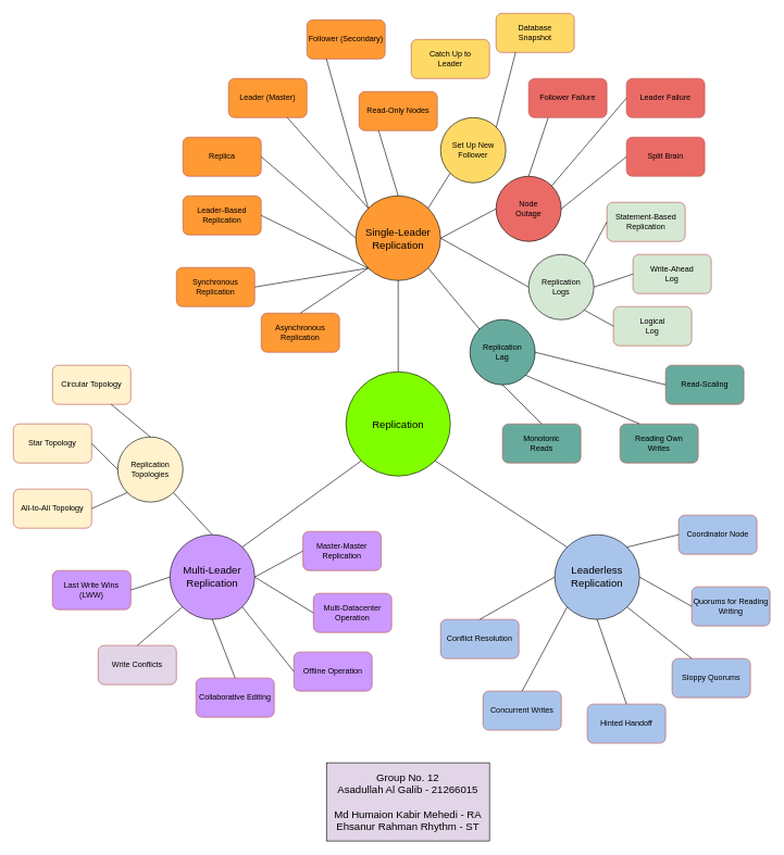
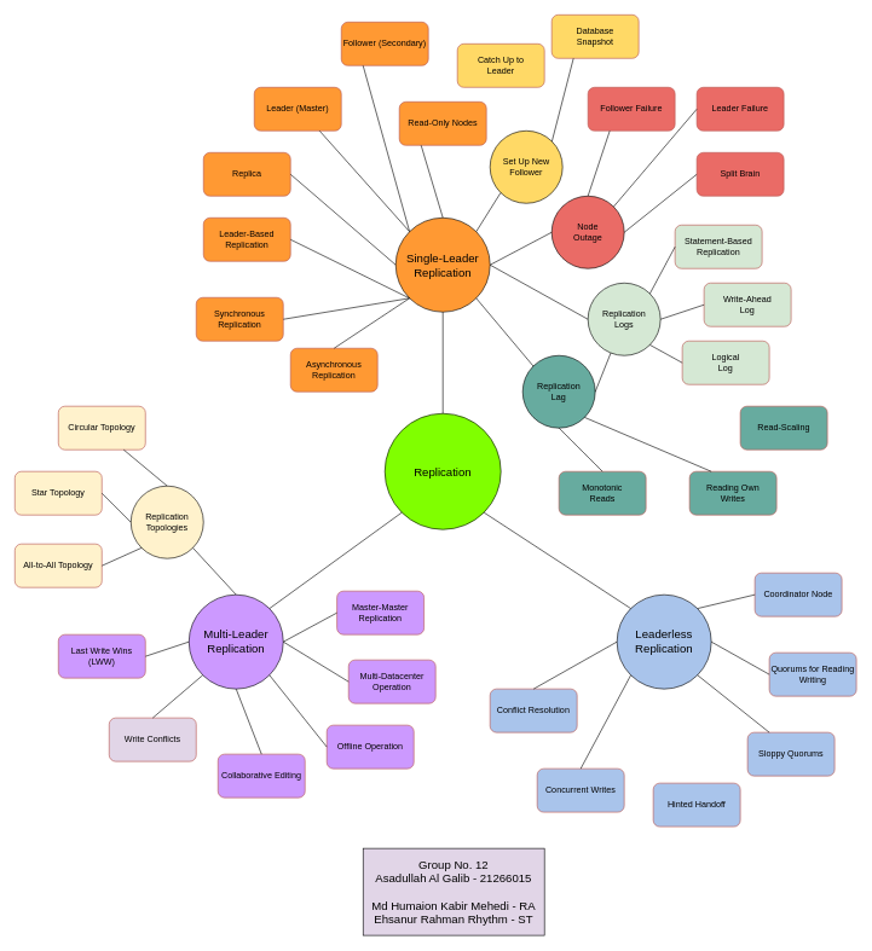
  <mxCell id="0" />
  <mxCell id="1" parent="0" />
  <mxCell id="2" value="Replication" style="ellipse;whiteSpace=wrap;html=1;aspect=fixed;fillColor=#80FF00;fontSize=16;" vertex="1" parent="1"><mxGeometry x="530" y="570" width="160" height="160" as="geometry" /></mxCell>
  <mxCell id="3" value="Single-Leader Replication" style="ellipse;whiteSpace=wrap;html=1;aspect=fixed;fillColor=#FF9933;fontSize=16;" vertex="1" parent="1"><mxGeometry x="545" y="300" width="130" height="130" as="geometry" /></mxCell>
  <mxCell id="4" value="Multi-Leader Replication" style="ellipse;whiteSpace=wrap;html=1;aspect=fixed;fillColor=#CC99FF;fontSize=16;" vertex="1" parent="1"><mxGeometry x="260" y="820" width="130" height="130" as="geometry" /></mxCell>
  <mxCell id="5" value="Set Up New Follower" style="ellipse;whiteSpace=wrap;html=1;aspect=fixed;fillColor=#FFD966;fontSize=12;" vertex="1" parent="1"><mxGeometry x="675" y="180" width="100" height="100" as="geometry" /></mxCell>
  <mxCell id="6" value="Leaderless Replication" style="ellipse;whiteSpace=wrap;html=1;aspect=fixed;fillColor=#A9C4EB;fontSize=16;" vertex="1" parent="1"><mxGeometry x="850" y="820" width="130" height="130" as="geometry" /></mxCell>
  <mxCell id="7" value="" style="endArrow=none;html=1;rounded=0;exitX=1;exitY=0;exitDx=0;exitDy=0;entryX=0;entryY=1;entryDx=0;entryDy=0;" edge="1" parent="1" source="4" target="2"><mxGeometry width="50" height="50" relative="1" as="geometry"><mxPoint x="560" y="690" as="sourcePoint" /><mxPoint x="610" y="640" as="targetPoint" /></mxGeometry></mxCell>
  <mxCell id="8" value="" style="endArrow=none;html=1;rounded=0;exitX=0;exitY=0;exitDx=0;exitDy=0;entryX=1;entryY=1;entryDx=0;entryDy=0;" edge="1" parent="1" source="6" target="2"><mxGeometry width="50" height="50" relative="1" as="geometry"><mxPoint x="381" y="849" as="sourcePoint" /><mxPoint x="563" y="717" as="targetPoint" /></mxGeometry></mxCell>
  <mxCell id="9" value="" style="endArrow=none;html=1;rounded=0;exitX=0.5;exitY=0;exitDx=0;exitDy=0;entryX=0.5;entryY=1;entryDx=0;entryDy=0;" edge="1" parent="1" source="2" target="3"><mxGeometry width="50" height="50" relative="1" as="geometry"><mxPoint x="879" y="849" as="sourcePoint" /><mxPoint x="677" y="717" as="targetPoint" /></mxGeometry></mxCell>
  <mxCell id="10" value="Leader-Based Replication" style="rounded=1;whiteSpace=wrap;html=1;fillColor=#FF9933;strokeColor=#b85450;" vertex="1" parent="1"><mxGeometry x="280" y="300" width="120" height="60" as="geometry" /></mxCell>
  <mxCell id="11" value="Replica" style="rounded=1;whiteSpace=wrap;html=1;fillColor=#FF9933;strokeColor=#b85450;" vertex="1" parent="1"><mxGeometry x="280" y="210" width="120" height="60" as="geometry" /></mxCell>
  <mxCell id="12" value="Leader (Master)" style="rounded=1;whiteSpace=wrap;html=1;fillColor=#FF9933;strokeColor=#b85450;" vertex="1" parent="1"><mxGeometry x="350" y="120" width="120" height="60" as="geometry" /></mxCell>
  <mxCell id="13" value="Follower (Secondary)" style="rounded=1;whiteSpace=wrap;html=1;fillColor=#FF9933;strokeColor=#b85450;" vertex="1" parent="1"><mxGeometry x="470" y="30" width="120" height="60" as="geometry" /></mxCell>
  <mxCell id="14" value="Read-Only Nodes" style="rounded=1;whiteSpace=wrap;html=1;fillColor=#FF9933;strokeColor=#b85450;" vertex="1" parent="1"><mxGeometry x="550" y="140" width="120" height="60" as="geometry" /></mxCell>
  <mxCell id="15" value="Synchronous Replication" style="rounded=1;whiteSpace=wrap;html=1;fillColor=#FF9933;strokeColor=#b85450;" vertex="1" parent="1"><mxGeometry x="270" y="410" width="120" height="60" as="geometry" /></mxCell>
  <mxCell id="16" value="Asynchronous Replication" style="rounded=1;whiteSpace=wrap;html=1;fillColor=#FF9933;strokeColor=#b85450;" vertex="1" parent="1"><mxGeometry x="400" y="480" width="120" height="60" as="geometry" /></mxCell>
  <mxCell id="17" value="Catch Up to &lt;br&gt;Leader" style="rounded=1;whiteSpace=wrap;html=1;fillColor=#FFD966;strokeColor=#b85450;" vertex="1" parent="1"><mxGeometry x="630" y="60" width="120" height="60" as="geometry" /></mxCell>
  <mxCell id="18" value="Database &lt;br&gt;Snapshot" style="rounded=1;whiteSpace=wrap;html=1;fillColor=#FFD966;strokeColor=#b85450;" vertex="1" parent="1"><mxGeometry x="760" y="20" width="120" height="60" as="geometry" /></mxCell>
  <mxCell id="19" value="Node &lt;br&gt;Outage" style="ellipse;whiteSpace=wrap;html=1;aspect=fixed;fillColor=#EA6B66;fontSize=12;" vertex="1" parent="1"><mxGeometry x="760" y="270" width="100" height="100" as="geometry" /></mxCell>
  <mxCell id="20" value="Split Brain" style="rounded=1;whiteSpace=wrap;html=1;fillColor=#EA6B66;strokeColor=#b85450;" vertex="1" parent="1"><mxGeometry x="960" y="210" width="120" height="60" as="geometry" /></mxCell>
  <mxCell id="21" value="Follower Failure" style="rounded=1;whiteSpace=wrap;html=1;fillColor=#EA6B66;strokeColor=#b85450;" vertex="1" parent="1"><mxGeometry x="810" y="120" width="120" height="60" as="geometry" /></mxCell>
  <mxCell id="22" value="Leader Failure" style="rounded=1;whiteSpace=wrap;html=1;fillColor=#EA6B66;strokeColor=#b85450;" vertex="1" parent="1"><mxGeometry x="960" y="120" width="120" height="60" as="geometry" /></mxCell>
  <mxCell id="23" value="" style="endArrow=none;html=1;rounded=0;exitX=1;exitY=0.5;exitDx=0;exitDy=0;entryX=0;entryY=1;entryDx=0;entryDy=0;" edge="1" parent="1" source="15" target="3"><mxGeometry width="50" height="50" relative="1" as="geometry"><mxPoint x="560" y="380" as="sourcePoint" /><mxPoint x="610" y="330" as="targetPoint" /></mxGeometry></mxCell>
  <mxCell id="24" value="" style="endArrow=none;html=1;rounded=0;exitX=1;exitY=0.5;exitDx=0;exitDy=0;entryX=0;entryY=1;entryDx=0;entryDy=0;" edge="1" parent="1" source="10" target="3"><mxGeometry width="50" height="50" relative="1" as="geometry"><mxPoint x="495" y="460" as="sourcePoint" /><mxPoint x="574" y="421" as="targetPoint" /></mxGeometry></mxCell>
  <mxCell id="25" value="" style="endArrow=none;html=1;rounded=0;exitX=1;exitY=0.5;exitDx=0;exitDy=0;entryX=0;entryY=0.5;entryDx=0;entryDy=0;" edge="1" parent="1" source="11" target="3"><mxGeometry width="50" height="50" relative="1" as="geometry"><mxPoint x="420" y="410" as="sourcePoint" /><mxPoint x="574" y="421" as="targetPoint" /></mxGeometry></mxCell>
  <mxCell id="26" value="" style="endArrow=none;html=1;rounded=0;exitX=0.75;exitY=1;exitDx=0;exitDy=0;entryX=0;entryY=0;entryDx=0;entryDy=0;" edge="1" parent="1" source="12" target="3"><mxGeometry width="50" height="50" relative="1" as="geometry"><mxPoint x="490" y="210" as="sourcePoint" /><mxPoint x="555" y="375" as="targetPoint" /></mxGeometry></mxCell>
  <mxCell id="27" value="" style="endArrow=none;html=1;rounded=0;exitX=0.25;exitY=1;exitDx=0;exitDy=0;entryX=0;entryY=0;entryDx=0;entryDy=0;" edge="1" parent="1" source="13" target="3"><mxGeometry width="50" height="50" relative="1" as="geometry"><mxPoint x="510" y="160" as="sourcePoint" /><mxPoint x="574" y="329" as="targetPoint" /></mxGeometry></mxCell>
  <mxCell id="28" value="" style="endArrow=none;html=1;rounded=0;exitX=0.25;exitY=1;exitDx=0;exitDy=0;entryX=0.5;entryY=0;entryDx=0;entryDy=0;" edge="1" parent="1" source="14" target="3"><mxGeometry width="50" height="50" relative="1" as="geometry"><mxPoint x="590" y="110" as="sourcePoint" /><mxPoint x="574" y="329" as="targetPoint" /></mxGeometry></mxCell>
  <mxCell id="29" value="" style="endArrow=none;html=1;rounded=0;exitX=0;exitY=1;exitDx=0;exitDy=0;entryX=1;entryY=0;entryDx=0;entryDy=0;" edge="1" parent="1" source="5" target="3"><mxGeometry width="50" height="50" relative="1" as="geometry"><mxPoint x="680" y="210" as="sourcePoint" /><mxPoint x="620" y="310" as="targetPoint" /></mxGeometry></mxCell>
  <mxCell id="30" value="" style="endArrow=none;html=1;rounded=0;exitX=0.25;exitY=1;exitDx=0;exitDy=0;entryX=1;entryY=0;entryDx=0;entryDy=0;" edge="1" parent="1" source="18" target="5"><mxGeometry width="50" height="50" relative="1" as="geometry"><mxPoint x="860" y="170" as="sourcePoint" /><mxPoint x="830" y="230" as="targetPoint" /></mxGeometry></mxCell>
  <mxCell id="31" value="" style="endArrow=none;html=1;rounded=0;exitX=0.25;exitY=1;exitDx=0;exitDy=0;entryX=0.5;entryY=0;entryDx=0;entryDy=0;" edge="1" parent="1" source="21" target="19"><mxGeometry width="50" height="50" relative="1" as="geometry"><mxPoint x="930" y="240" as="sourcePoint" /><mxPoint x="865" y="245" as="targetPoint" /></mxGeometry></mxCell>
  <mxCell id="32" value="" style="endArrow=none;html=1;rounded=0;exitX=0;exitY=0.5;exitDx=0;exitDy=0;entryX=1;entryY=0;entryDx=0;entryDy=0;" edge="1" parent="1" source="22" target="19"><mxGeometry width="50" height="50" relative="1" as="geometry"><mxPoint x="990" y="350" as="sourcePoint" /><mxPoint x="905" y="375" as="targetPoint" /></mxGeometry></mxCell>
  <mxCell id="33" value="" style="endArrow=none;html=1;rounded=0;exitX=0;exitY=0.5;exitDx=0;exitDy=0;entryX=1;entryY=0.5;entryDx=0;entryDy=0;" edge="1" parent="1" source="20" target="19"><mxGeometry width="50" height="50" relative="1" as="geometry"><mxPoint x="1070" y="440" as="sourcePoint" /><mxPoint x="920" y="410" as="targetPoint" /></mxGeometry></mxCell>
  <mxCell id="34" value="" style="endArrow=none;html=1;rounded=0;exitX=0;exitY=0.5;exitDx=0;exitDy=0;entryX=1;entryY=0.5;entryDx=0;entryDy=0;" edge="1" parent="1" source="19" target="3"><mxGeometry width="50" height="50" relative="1" as="geometry"><mxPoint x="970" y="520" as="sourcePoint" /><mxPoint x="905" y="445" as="targetPoint" /></mxGeometry></mxCell>
  <mxCell id="35" value="" style="endArrow=none;html=1;rounded=0;exitX=0.5;exitY=0;exitDx=0;exitDy=0;entryX=0;entryY=1;entryDx=0;entryDy=0;" edge="1" parent="1" source="16" target="3"><mxGeometry width="50" height="50" relative="1" as="geometry"><mxPoint x="820" y="410" as="sourcePoint" /><mxPoint x="685" y="375" as="targetPoint" /></mxGeometry></mxCell>
  <mxCell id="36" value="Replication &lt;br&gt;Logs" style="ellipse;whiteSpace=wrap;html=1;aspect=fixed;fillColor=#D5E8D4;fontSize=12;" vertex="1" parent="1"><mxGeometry x="810" y="390" width="100" height="100" as="geometry" /></mxCell>
  <mxCell id="37" value="Write-Ahead &lt;br&gt;Log" style="rounded=1;whiteSpace=wrap;html=1;fillColor=#D5E8D4;strokeColor=#b85450;" vertex="1" parent="1"><mxGeometry x="970" y="390" width="120" height="60" as="geometry" /></mxCell>
  <mxCell id="38" value="Logical &lt;br&gt;Log" style="rounded=1;whiteSpace=wrap;html=1;fillColor=#D5E8D4;strokeColor=#b85450;" vertex="1" parent="1"><mxGeometry x="940" y="470" width="120" height="60" as="geometry" /></mxCell>
  <mxCell id="39" value="Statement-Based Replication" style="rounded=1;whiteSpace=wrap;html=1;fillColor=#D5E8D4;strokeColor=#b85450;" vertex="1" parent="1"><mxGeometry x="930" y="310" width="120" height="60" as="geometry" /></mxCell>
  <mxCell id="40" value="" style="endArrow=none;html=1;rounded=0;entryX=0;entryY=0.5;entryDx=0;entryDy=0;exitX=1;exitY=0.5;exitDx=0;exitDy=0;" edge="1" parent="1" source="3" target="36"><mxGeometry width="50" height="50" relative="1" as="geometry"><mxPoint x="560" y="410" as="sourcePoint" /><mxPoint x="610" y="360" as="targetPoint" /></mxGeometry></mxCell>
  <mxCell id="41" value="" style="endArrow=none;html=1;rounded=0;entryX=1;entryY=0;entryDx=0;entryDy=0;exitX=0;exitY=0.5;exitDx=0;exitDy=0;" edge="1" parent="1" source="39" target="36"><mxGeometry width="50" height="50" relative="1" as="geometry"><mxPoint x="685" y="375" as="sourcePoint" /><mxPoint x="820" y="450" as="targetPoint" /></mxGeometry></mxCell>
  <mxCell id="42" value="" style="endArrow=none;html=1;rounded=0;entryX=1;entryY=0.5;entryDx=0;entryDy=0;exitX=0;exitY=0.5;exitDx=0;exitDy=0;" edge="1" parent="1" source="37" target="36"><mxGeometry width="50" height="50" relative="1" as="geometry"><mxPoint x="940" y="350" as="sourcePoint" /><mxPoint x="905" y="415" as="targetPoint" /></mxGeometry></mxCell>
  <mxCell id="43" value="" style="endArrow=none;html=1;rounded=0;entryX=1;entryY=1;entryDx=0;entryDy=0;exitX=0;exitY=0.5;exitDx=0;exitDy=0;" edge="1" parent="1" source="38" target="36"><mxGeometry width="50" height="50" relative="1" as="geometry"><mxPoint x="980" y="430" as="sourcePoint" /><mxPoint x="920" y="450" as="targetPoint" /></mxGeometry></mxCell>
  <mxCell id="44" value="Replication &lt;br&gt;Lag" style="ellipse;whiteSpace=wrap;html=1;aspect=fixed;fillColor=#67AB9F;fontSize=12;" vertex="1" parent="1"><mxGeometry x="720" y="490" width="100" height="100" as="geometry" /></mxCell>
  <mxCell id="45" value="Read-Scaling" style="rounded=1;whiteSpace=wrap;html=1;fillColor=#67AB9F;strokeColor=#b85450;" vertex="1" parent="1"><mxGeometry x="1020" y="560" width="120" height="60" as="geometry" /></mxCell>
  <mxCell id="46" value="Monotonic &lt;br&gt;Reads" style="rounded=1;whiteSpace=wrap;html=1;fillColor=#67AB9F;strokeColor=#b85450;" vertex="1" parent="1"><mxGeometry x="770" y="650" width="120" height="60" as="geometry" /></mxCell>
  <mxCell id="47" value="Reading Own &lt;br&gt;Writes" style="rounded=1;whiteSpace=wrap;html=1;fillColor=#67AB9F;strokeColor=#b85450;" vertex="1" parent="1"><mxGeometry x="950" y="650" width="120" height="60" as="geometry" /></mxCell>
  <mxCell id="48" value="" style="endArrow=none;html=1;rounded=0;entryX=0;entryY=0;entryDx=0;entryDy=0;exitX=1;exitY=1;exitDx=0;exitDy=0;" edge="1" parent="1" source="3" target="44"><mxGeometry width="50" height="50" relative="1" as="geometry"><mxPoint x="560" y="490" as="sourcePoint" /><mxPoint x="610" y="440" as="targetPoint" /></mxGeometry></mxCell>
  <mxCell id="49" value="" style="endArrow=none;html=1;rounded=0;entryX=0.5;entryY=0;entryDx=0;entryDy=0;exitX=0.5;exitY=1;exitDx=0;exitDy=0;" edge="1" parent="1" source="44" target="46"><mxGeometry width="50" height="50" relative="1" as="geometry"><mxPoint x="666" y="421" as="sourcePoint" /><mxPoint x="745" y="515" as="targetPoint" /></mxGeometry></mxCell>
  <mxCell id="50" value="" style="endArrow=none;html=1;rounded=0;entryX=0.25;entryY=0;entryDx=0;entryDy=0;exitX=1;exitY=1;exitDx=0;exitDy=0;" edge="1" parent="1" source="44" target="47"><mxGeometry width="50" height="50" relative="1" as="geometry"><mxPoint x="780" y="600" as="sourcePoint" /><mxPoint x="840" y="660" as="targetPoint" /></mxGeometry></mxCell>
- <mxCell id="51" value="" style="endArrow=none;html=1;rounded=0;entryX=0;entryY=0.5;entryDx=0;entryDy=0;exitX=1;exitY=0.5;exitDx=0;exitDy=0;" edge="1" parent="1" source="44" target="45"><mxGeometry width="50" height="50" relative="1" as="geometry"><mxPoint x="815" y="585" as="sourcePoint" /><mxPoint x="990" y="660" as="targetPoint" /></mxGeometry></mxCell>
+ <mxCell id="51" value="" style="endArrow=none;html=1;rounded=0;exitX=1;exitY=0.5;exitDx=0;exitDy=0;" edge="1" parent="1" source="44" target="36"><mxGeometry width="50" height="50" relative="1" as="geometry"><mxPoint x="815" y="585" as="sourcePoint" /><mxPoint x="990" y="660" as="targetPoint" /></mxGeometry></mxCell>
  <mxCell id="52" value="Replication Topologies" style="ellipse;whiteSpace=wrap;html=1;aspect=fixed;fillColor=#FFF2CC;fontSize=12;" vertex="1" parent="1"><mxGeometry x="180" y="670" width="100" height="100" as="geometry" /></mxCell>
  <mxCell id="53" value="Master-Master&lt;br&gt;Replication" style="rounded=1;whiteSpace=wrap;html=1;fillColor=#CC99FF;strokeColor=#b85450;" vertex="1" parent="1"><mxGeometry x="464" y="815" width="120" height="60" as="geometry" /></mxCell>
  <mxCell id="54" value="Multi-Datacenter&lt;br&gt;Operation" style="rounded=1;whiteSpace=wrap;html=1;fillColor=#CC99FF;strokeColor=#b85450;" vertex="1" parent="1"><mxGeometry x="480" y="910" width="120" height="60" as="geometry" /></mxCell>
  <mxCell id="55" value="Offline Operation" style="rounded=1;whiteSpace=wrap;html=1;fillColor=#CC99FF;strokeColor=#b85450;" vertex="1" parent="1"><mxGeometry x="450" y="1000" width="120" height="60" as="geometry" /></mxCell>
  <mxCell id="56" value="Collaborative Editing" style="rounded=1;whiteSpace=wrap;html=1;fillColor=#CC99FF;strokeColor=#b85450;" vertex="1" parent="1"><mxGeometry x="300" y="1040" width="120" height="60" as="geometry" /></mxCell>
  <mxCell id="57" value="Write Conflicts" style="rounded=1;whiteSpace=wrap;html=1;fillColor=#e1d5e7;strokeColor=#b85450;" vertex="1" parent="1"><mxGeometry x="150" y="990" width="120" height="60" as="geometry" /></mxCell>
  <mxCell id="58" value="Last Write Wins &lt;br&gt;(LWW)" style="rounded=1;whiteSpace=wrap;html=1;fillColor=#CC99FF;strokeColor=#b85450;" vertex="1" parent="1"><mxGeometry x="80" y="875" width="120" height="60" as="geometry" /></mxCell>
  <mxCell id="59" value="Circular Topology" style="rounded=1;whiteSpace=wrap;html=1;fillColor=#FFF2CC;strokeColor=#b85450;" vertex="1" parent="1"><mxGeometry x="80" y="560" width="120" height="60" as="geometry" /></mxCell>
  <mxCell id="60" value="" style="endArrow=none;html=1;rounded=0;entryX=1;entryY=0.5;entryDx=0;entryDy=0;exitX=0;exitY=0.5;exitDx=0;exitDy=0;" edge="1" parent="1" source="53" target="4"><mxGeometry width="50" height="50" relative="1" as="geometry"><mxPoint x="560" y="860" as="sourcePoint" /><mxPoint x="610" y="810" as="targetPoint" /></mxGeometry></mxCell>
  <mxCell id="61" value="" style="endArrow=none;html=1;rounded=0;entryX=1;entryY=0.5;entryDx=0;entryDy=0;exitX=0;exitY=0.5;exitDx=0;exitDy=0;" edge="1" parent="1" source="54" target="4"><mxGeometry width="50" height="50" relative="1" as="geometry"><mxPoint x="474" y="855" as="sourcePoint" /><mxPoint x="400" y="895" as="targetPoint" /></mxGeometry></mxCell>
  <mxCell id="62" value="" style="endArrow=none;html=1;rounded=0;entryX=1;entryY=1;entryDx=0;entryDy=0;exitX=0;exitY=0.5;exitDx=0;exitDy=0;" edge="1" parent="1" source="55" target="4"><mxGeometry width="50" height="50" relative="1" as="geometry"><mxPoint x="490" y="950" as="sourcePoint" /><mxPoint x="400" y="895" as="targetPoint" /></mxGeometry></mxCell>
  <mxCell id="63" value="" style="endArrow=none;html=1;rounded=0;entryX=0.5;entryY=1;entryDx=0;entryDy=0;exitX=0.5;exitY=0;exitDx=0;exitDy=0;" edge="1" parent="1" source="56" target="4"><mxGeometry width="50" height="50" relative="1" as="geometry"><mxPoint x="460" y="1040" as="sourcePoint" /><mxPoint x="381" y="941" as="targetPoint" /></mxGeometry></mxCell>
  <mxCell id="64" value="" style="endArrow=none;html=1;rounded=0;entryX=0;entryY=1;entryDx=0;entryDy=0;exitX=0.5;exitY=0;exitDx=0;exitDy=0;" edge="1" parent="1" source="57" target="4"><mxGeometry width="50" height="50" relative="1" as="geometry"><mxPoint x="370" y="1050" as="sourcePoint" /><mxPoint x="335" y="960" as="targetPoint" /></mxGeometry></mxCell>
  <mxCell id="65" value="" style="endArrow=none;html=1;rounded=0;entryX=0;entryY=0.5;entryDx=0;entryDy=0;exitX=1;exitY=0.5;exitDx=0;exitDy=0;" edge="1" parent="1" source="58" target="4"><mxGeometry width="50" height="50" relative="1" as="geometry"><mxPoint x="220" y="1000" as="sourcePoint" /><mxPoint x="289" y="941" as="targetPoint" /></mxGeometry></mxCell>
  <mxCell id="66" value="" style="endArrow=none;html=1;rounded=0;entryX=1;entryY=1;entryDx=0;entryDy=0;exitX=0.5;exitY=0;exitDx=0;exitDy=0;" edge="1" parent="1" source="4" target="52"><mxGeometry width="50" height="50" relative="1" as="geometry"><mxPoint x="210" y="915" as="sourcePoint" /><mxPoint x="270" y="895" as="targetPoint" /></mxGeometry></mxCell>
  <mxCell id="67" value="Star Topology" style="rounded=1;whiteSpace=wrap;html=1;fillColor=#FFF2CC;strokeColor=#b85450;" vertex="1" parent="1"><mxGeometry x="20" y="650" width="120" height="60" as="geometry" /></mxCell>
  <mxCell id="68" value="All-to-All Topology" style="rounded=1;whiteSpace=wrap;html=1;fillColor=#FFF2CC;strokeColor=#b85450;" vertex="1" parent="1"><mxGeometry x="20" y="750" width="120" height="60" as="geometry" /></mxCell>
  <mxCell id="69" value="" style="endArrow=none;html=1;rounded=0;entryX=0.75;entryY=1;entryDx=0;entryDy=0;exitX=0.5;exitY=0;exitDx=0;exitDy=0;" edge="1" parent="1" source="52" target="59"><mxGeometry width="50" height="50" relative="1" as="geometry"><mxPoint x="560" y="820" as="sourcePoint" /><mxPoint x="610" y="770" as="targetPoint" /></mxGeometry></mxCell>
  <mxCell id="70" value="" style="endArrow=none;html=1;rounded=0;entryX=1;entryY=0.5;entryDx=0;entryDy=0;exitX=0;exitY=0.5;exitDx=0;exitDy=0;" edge="1" parent="1" source="52" target="67"><mxGeometry width="50" height="50" relative="1" as="geometry"><mxPoint x="240" y="680" as="sourcePoint" /><mxPoint x="180" y="630" as="targetPoint" /></mxGeometry></mxCell>
  <mxCell id="71" value="" style="endArrow=none;html=1;rounded=0;entryX=1;entryY=0.5;entryDx=0;entryDy=0;exitX=0;exitY=1;exitDx=0;exitDy=0;" edge="1" parent="1" source="52" target="68"><mxGeometry width="50" height="50" relative="1" as="geometry"><mxPoint x="205" y="695" as="sourcePoint" /><mxPoint x="150" y="690" as="targetPoint" /></mxGeometry></mxCell>
  <mxCell id="72" value="Coordinator Node" style="rounded=1;whiteSpace=wrap;html=1;fillColor=#A9C4EB;strokeColor=#b85450;" vertex="1" parent="1"><mxGeometry x="1040" y="790" width="120" height="60" as="geometry" /></mxCell>
  <mxCell id="73" value="Quorums for Reading Writing" style="rounded=1;whiteSpace=wrap;html=1;fillColor=#A9C4EB;strokeColor=#b85450;" vertex="1" parent="1"><mxGeometry x="1060" y="900" width="120" height="60" as="geometry" /></mxCell>
  <mxCell id="74" value="Sloppy Quorums" style="rounded=1;whiteSpace=wrap;html=1;fillColor=#A9C4EB;strokeColor=#b85450;" vertex="1" parent="1"><mxGeometry x="1030" y="1010" width="120" height="60" as="geometry" /></mxCell>
  <mxCell id="75" value="Hinted Handoff" style="rounded=1;whiteSpace=wrap;html=1;fillColor=#A9C4EB;strokeColor=#b85450;" vertex="1" parent="1"><mxGeometry x="900" y="1080" width="120" height="60" as="geometry" /></mxCell>
  <mxCell id="76" value="Concurrent Writes" style="rounded=1;whiteSpace=wrap;html=1;fillColor=#A9C4EB;strokeColor=#b85450;" vertex="1" parent="1"><mxGeometry x="740" y="1060" width="120" height="60" as="geometry" /></mxCell>
  <mxCell id="77" value="Conflict Resolution" style="rounded=1;whiteSpace=wrap;html=1;fillColor=#A9C4EB;strokeColor=#b85450;" vertex="1" parent="1"><mxGeometry x="675" y="950" width="120" height="60" as="geometry" /></mxCell>
  <mxCell id="78" value="" style="endArrow=none;html=1;rounded=0;entryX=0;entryY=0.5;entryDx=0;entryDy=0;exitX=0.5;exitY=0;exitDx=0;exitDy=0;" edge="1" parent="1" source="77" target="6"><mxGeometry width="50" height="50" relative="1" as="geometry"><mxPoint x="560" y="1030" as="sourcePoint" /><mxPoint x="610" y="980" as="targetPoint" /></mxGeometry></mxCell>
  <mxCell id="79" value="" style="endArrow=none;html=1;rounded=0;entryX=0;entryY=1;entryDx=0;entryDy=0;exitX=0.5;exitY=0;exitDx=0;exitDy=0;" edge="1" parent="1" source="76" target="6"><mxGeometry width="50" height="50" relative="1" as="geometry"><mxPoint x="760" y="970" as="sourcePoint" /><mxPoint x="860" y="895" as="targetPoint" /></mxGeometry></mxCell>
- <mxCell id="80" value="" style="endArrow=none;html=1;rounded=0;entryX=0.5;entryY=1;entryDx=0;entryDy=0;exitX=0.5;exitY=0;exitDx=0;exitDy=0;" edge="1" parent="1" source="75" target="6"><mxGeometry width="50" height="50" relative="1" as="geometry"><mxPoint x="810" y="1070" as="sourcePoint" /><mxPoint x="879" y="941" as="targetPoint" /></mxGeometry></mxCell>
  <mxCell id="81" value="" style="endArrow=none;html=1;rounded=0;entryX=1;entryY=1;entryDx=0;entryDy=0;exitX=0.25;exitY=0;exitDx=0;exitDy=0;" edge="1" parent="1" source="74" target="6"><mxGeometry width="50" height="50" relative="1" as="geometry"><mxPoint x="970" y="1090" as="sourcePoint" /><mxPoint x="925" y="960" as="targetPoint" /></mxGeometry></mxCell>
  <mxCell id="82" value="" style="endArrow=none;html=1;rounded=0;entryX=1;entryY=0.5;entryDx=0;entryDy=0;exitX=0;exitY=0.5;exitDx=0;exitDy=0;" edge="1" parent="1" source="73" target="6"><mxGeometry width="50" height="50" relative="1" as="geometry"><mxPoint x="1070" y="1020" as="sourcePoint" /><mxPoint x="971" y="941" as="targetPoint" /></mxGeometry></mxCell>
  <mxCell id="83" value="" style="endArrow=none;html=1;rounded=0;entryX=1;entryY=0;entryDx=0;entryDy=0;exitX=0;exitY=0.5;exitDx=0;exitDy=0;" edge="1" parent="1" source="72" target="6"><mxGeometry width="50" height="50" relative="1" as="geometry"><mxPoint x="1070" y="940" as="sourcePoint" /><mxPoint x="990" y="895" as="targetPoint" /></mxGeometry></mxCell>
  <mxCell id="84" value="&lt;div style=&quot;font-size: 16px;&quot;&gt;Group No. 12&lt;/div&gt;&lt;div style=&quot;font-size: 16px;&quot;&gt;Asadullah Al Galib - 21266015&lt;/div&gt;&lt;div style=&quot;font-size: 16px;&quot;&gt;&lt;br style=&quot;font-size: 16px;&quot;&gt;&lt;/div&gt;&lt;div style=&quot;font-size: 16px;&quot;&gt;Md Humaion Kabir Mehedi - RA&lt;/div&gt;&lt;div style=&quot;font-size: 16px;&quot;&gt;Ehsanur Rahman Rhythm - ST&lt;/div&gt;" style="rounded=0;whiteSpace=wrap;html=1;fillColor=#E1D5E7;fontSize=16;" vertex="1" parent="1"><mxGeometry x="500" y="1170" width="250" height="120" as="geometry" /></mxCell>
